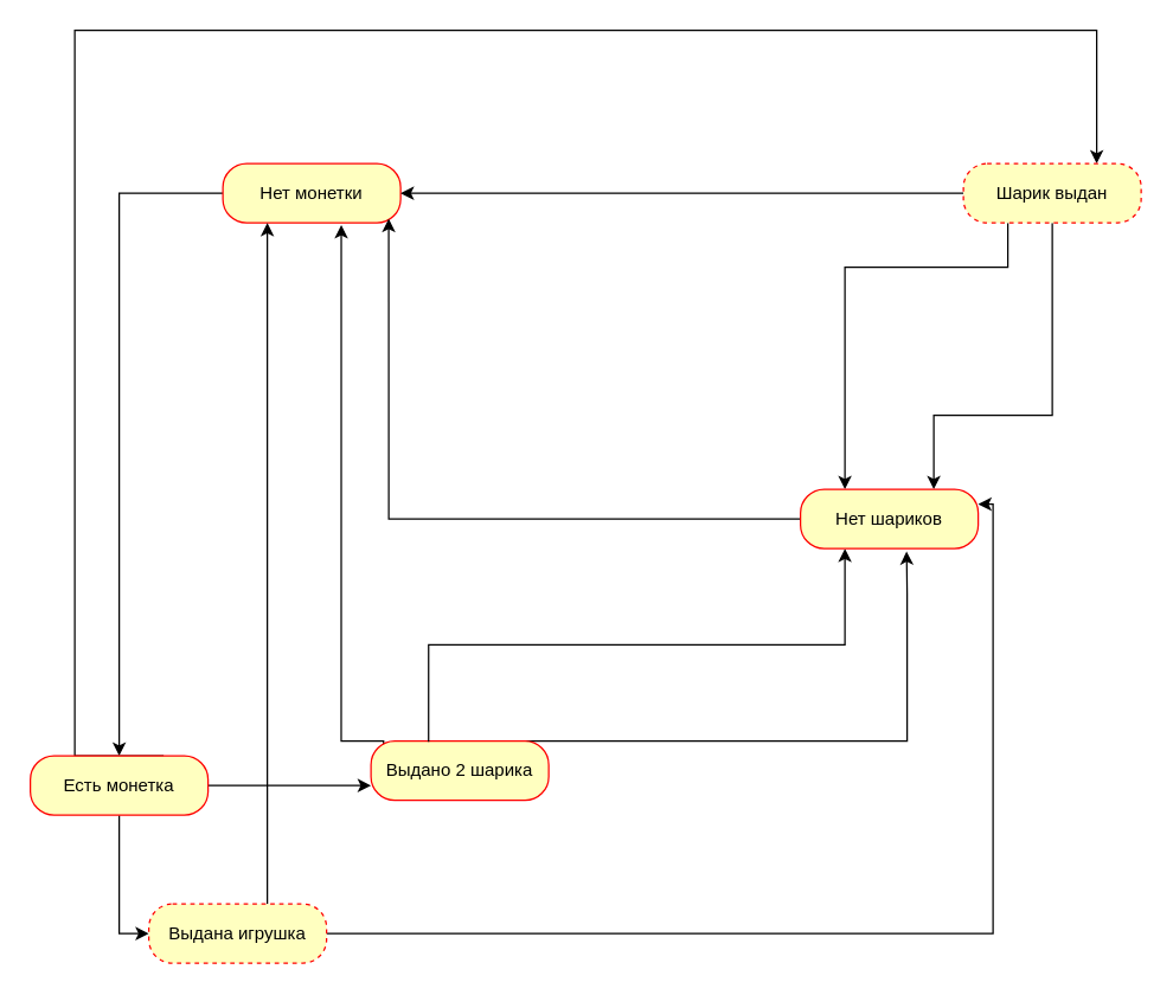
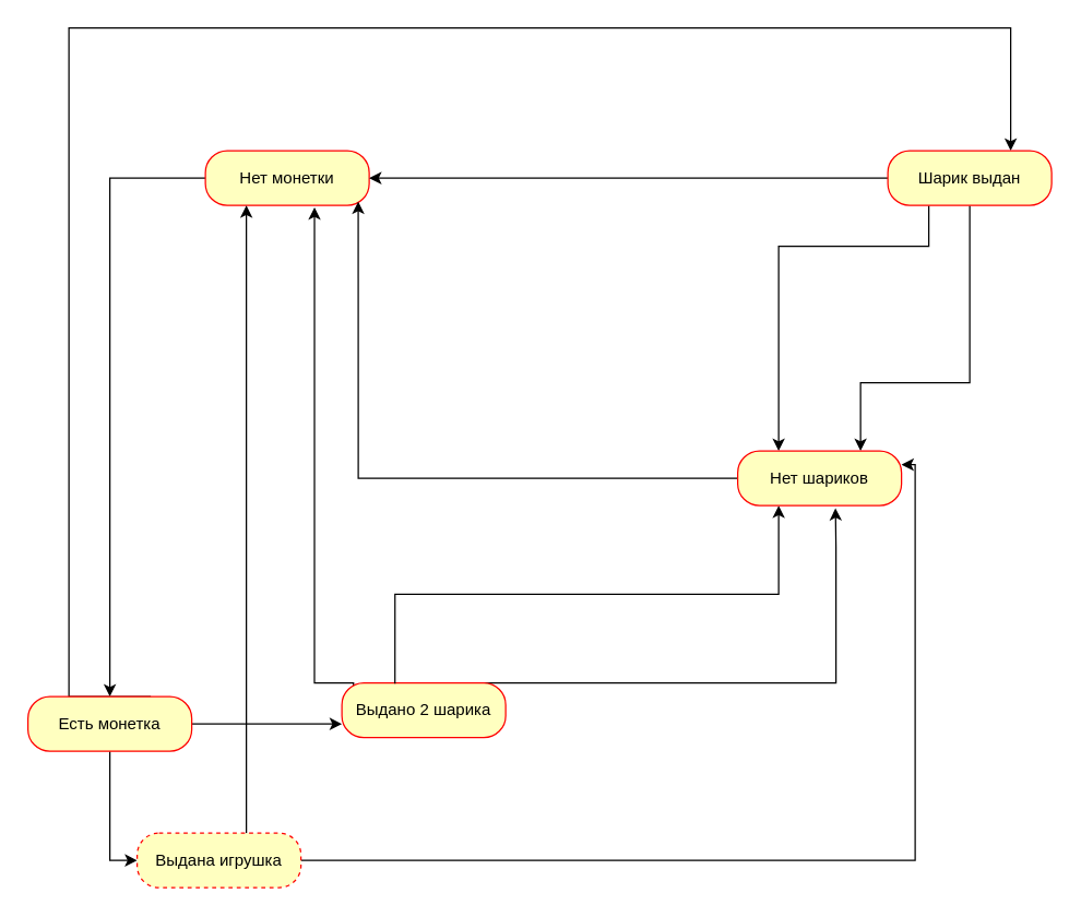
  <mxCell id="0" />
  <mxCell id="1" parent="0" />
  <mxCell id="2" style="edgeStyle=orthogonalEdgeStyle;rounded=0;orthogonalLoop=1;jettySize=auto;html=1;entryX=0.5;entryY=0;entryDx=0;entryDy=0;" edge="1" parent="1" source="3" target="7"><mxGeometry relative="1" as="geometry"><Array as="points"><mxPoint x="80" y="130" /></Array></mxGeometry></mxCell>
  <mxCell id="3" value="Нет монетки" style="rounded=1;whiteSpace=wrap;html=1;arcSize=40;fontColor=#000000;fillColor=#ffffc0;strokeColor=#ff0000;" vertex="1" parent="1"><mxGeometry x="150" y="110" width="120" height="40" as="geometry" /></mxCell>
  <mxCell id="4" style="edgeStyle=orthogonalEdgeStyle;rounded=0;orthogonalLoop=1;jettySize=auto;html=1;entryX=0;entryY=0.5;entryDx=0;entryDy=0;" edge="1" parent="1" source="7" target="14"><mxGeometry relative="1" as="geometry" /></mxCell>
  <mxCell id="5" style="edgeStyle=orthogonalEdgeStyle;rounded=0;orthogonalLoop=1;jettySize=auto;html=1;entryX=0;entryY=0.75;entryDx=0;entryDy=0;" edge="1" parent="1" source="7" target="18"><mxGeometry relative="1" as="geometry" /></mxCell>
  <mxCell id="6" style="edgeStyle=orthogonalEdgeStyle;rounded=0;orthogonalLoop=1;jettySize=auto;html=1;entryX=0.75;entryY=0;entryDx=0;entryDy=0;exitX=0.75;exitY=0;exitDx=0;exitDy=0;" edge="1" parent="1" source="7" target="11"><mxGeometry relative="1" as="geometry"><Array as="points"><mxPoint x="50" y="510" /><mxPoint x="50" y="20" /><mxPoint x="740" y="20" /></Array></mxGeometry></mxCell>
  <mxCell id="7" value="Есть монетка" style="rounded=1;whiteSpace=wrap;html=1;arcSize=40;fontColor=#000000;fillColor=#ffffc0;strokeColor=#ff0000;" vertex="1" parent="1"><mxGeometry x="20" y="510" width="120" height="40" as="geometry" /></mxCell>
  <mxCell id="8" style="edgeStyle=orthogonalEdgeStyle;rounded=0;orthogonalLoop=1;jettySize=auto;html=1;entryX=1;entryY=0.5;entryDx=0;entryDy=0;exitX=0;exitY=0.5;exitDx=0;exitDy=0;" edge="1" parent="1" source="11" target="3"><mxGeometry relative="1" as="geometry"><mxPoint x="340" y="200" as="targetPoint" /><Array as="points"><mxPoint x="320" y="130" /><mxPoint x="320" y="130" /></Array></mxGeometry></mxCell>
  <mxCell id="9" style="edgeStyle=orthogonalEdgeStyle;rounded=0;orthogonalLoop=1;jettySize=auto;html=1;entryX=0.75;entryY=0;entryDx=0;entryDy=0;" edge="1" parent="1" source="11" target="20"><mxGeometry relative="1" as="geometry"><Array as="points"><mxPoint x="710" y="280" /><mxPoint x="630" y="280" /></Array></mxGeometry></mxCell>
  <mxCell id="10" style="edgeStyle=orthogonalEdgeStyle;rounded=0;orthogonalLoop=1;jettySize=auto;html=1;entryX=0.25;entryY=0;entryDx=0;entryDy=0;exitX=0.25;exitY=1;exitDx=0;exitDy=0;" edge="1" parent="1" source="11" target="20"><mxGeometry relative="1" as="geometry"><Array as="points"><mxPoint x="680" y="180" /><mxPoint x="570" y="180" /></Array></mxGeometry></mxCell>
- <mxCell id="11" value="Шарик выдан" style="rounded=1;whiteSpace=wrap;html=1;arcSize=40;fontColor=#000000;fillColor=#ffffc0;strokeColor=#ff0000;dashed=1;" vertex="1" parent="1"><mxGeometry x="650" y="110" width="120" height="40" as="geometry" /></mxCell>
+ <mxCell id="11" value="Шарик выдан" style="rounded=1;whiteSpace=wrap;html=1;arcSize=40;fontColor=#000000;fillColor=#ffffc0;strokeColor=#ff0000;" vertex="1" parent="1"><mxGeometry x="650" y="110" width="120" height="40" as="geometry" /></mxCell>
  <mxCell id="12" style="edgeStyle=orthogonalEdgeStyle;rounded=0;orthogonalLoop=1;jettySize=auto;html=1;entryX=0.25;entryY=1;entryDx=0;entryDy=0;" edge="1" parent="1" source="14" target="3"><mxGeometry relative="1" as="geometry"><Array as="points"><mxPoint x="180" y="650" /><mxPoint x="180" y="650" /></Array></mxGeometry></mxCell>
  <mxCell id="13" style="edgeStyle=orthogonalEdgeStyle;rounded=0;orthogonalLoop=1;jettySize=auto;html=1;entryX=1;entryY=0.25;entryDx=0;entryDy=0;exitX=1;exitY=0.5;exitDx=0;exitDy=0;" edge="1" parent="1" source="14" target="20"><mxGeometry relative="1" as="geometry"><Array as="points"><mxPoint x="670" y="630" /><mxPoint x="670" y="340" /></Array></mxGeometry></mxCell>
  <mxCell id="14" value="Выдана игрушка" style="rounded=1;whiteSpace=wrap;html=1;arcSize=40;fontColor=#000000;fillColor=#ffffc0;strokeColor=#ff0000;dashed=1;" vertex="1" parent="1"><mxGeometry x="100" y="610" width="120" height="40" as="geometry" /></mxCell>
  <mxCell id="15" style="edgeStyle=orthogonalEdgeStyle;rounded=0;orthogonalLoop=1;jettySize=auto;html=1;entryX=0.666;entryY=1.035;entryDx=0;entryDy=0;entryPerimeter=0;exitX=0.071;exitY=0.118;exitDx=0;exitDy=0;exitPerimeter=0;" edge="1" parent="1" source="18" target="3"><mxGeometry relative="1" as="geometry"><Array as="points"><mxPoint x="258" y="500" /><mxPoint x="230" y="500" /></Array></mxGeometry></mxCell>
  <mxCell id="16" style="edgeStyle=orthogonalEdgeStyle;rounded=0;orthogonalLoop=1;jettySize=auto;html=1;entryX=0.933;entryY=0.931;entryDx=0;entryDy=0;entryPerimeter=0;" edge="1" parent="1" source="20" target="3"><mxGeometry relative="1" as="geometry" /></mxCell>
  <mxCell id="17" style="edgeStyle=orthogonalEdgeStyle;rounded=0;orthogonalLoop=1;jettySize=auto;html=1;entryX=0.597;entryY=1.048;entryDx=0;entryDy=0;exitX=0.75;exitY=0;exitDx=0;exitDy=0;entryPerimeter=0;" edge="1" parent="1" source="18" target="20"><mxGeometry relative="1" as="geometry"><Array as="points"><mxPoint x="612" y="500" /><mxPoint x="612" y="400" /><mxPoint x="612" y="400" /></Array></mxGeometry></mxCell>
  <mxCell id="18" value="Выдано 2 шарика" style="rounded=1;whiteSpace=wrap;html=1;arcSize=40;fontColor=#000000;fillColor=#ffffc0;strokeColor=#ff0000;" vertex="1" parent="1"><mxGeometry x="250" y="500" width="120" height="40" as="geometry" /></mxCell>
  <mxCell id="19" value="" style="edgeStyle=orthogonalEdgeStyle;rounded=0;orthogonalLoop=1;jettySize=auto;html=1;entryX=0.25;entryY=1;entryDx=0;entryDy=0;exitX=0.324;exitY=0.014;exitDx=0;exitDy=0;exitPerimeter=0;" edge="1" parent="1" source="18" target="20"><mxGeometry relative="1" as="geometry"><mxPoint x="280" y="410" as="sourcePoint" /><mxPoint x="170" y="210" as="targetPoint" /></mxGeometry></mxCell>
  <mxCell id="20" value="Нет шариков" style="rounded=1;whiteSpace=wrap;html=1;arcSize=40;fontColor=#000000;fillColor=#ffffc0;strokeColor=#ff0000;" vertex="1" parent="1"><mxGeometry x="540" y="330" width="120" height="40" as="geometry" /></mxCell>
